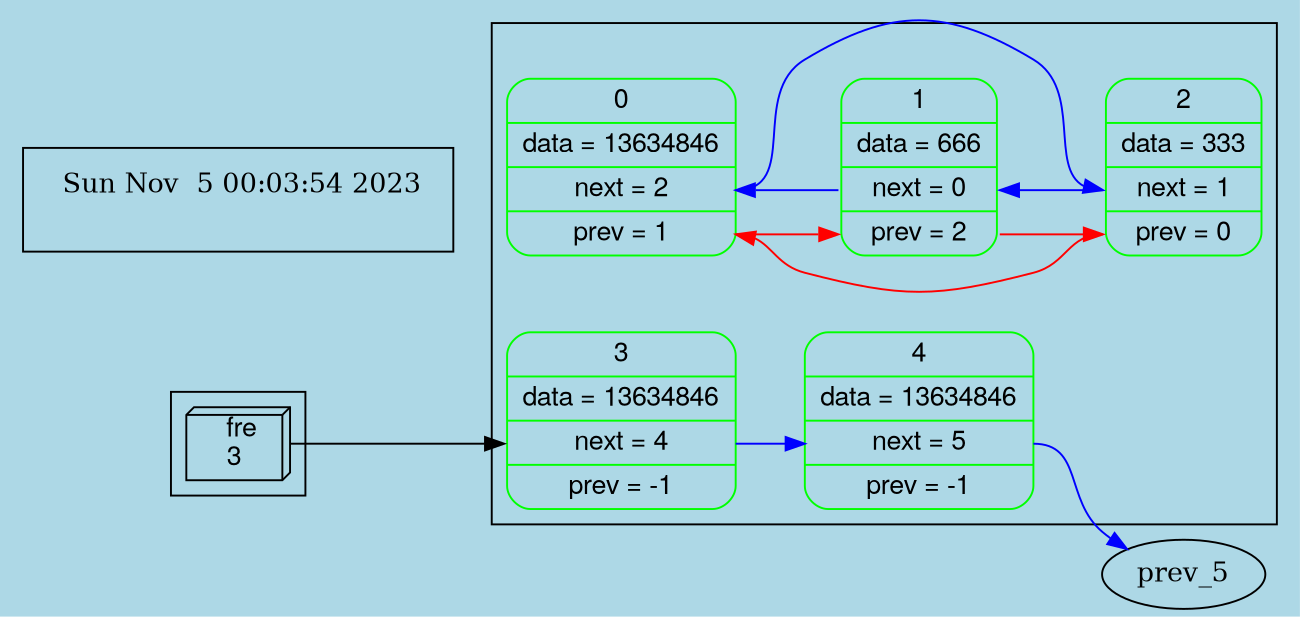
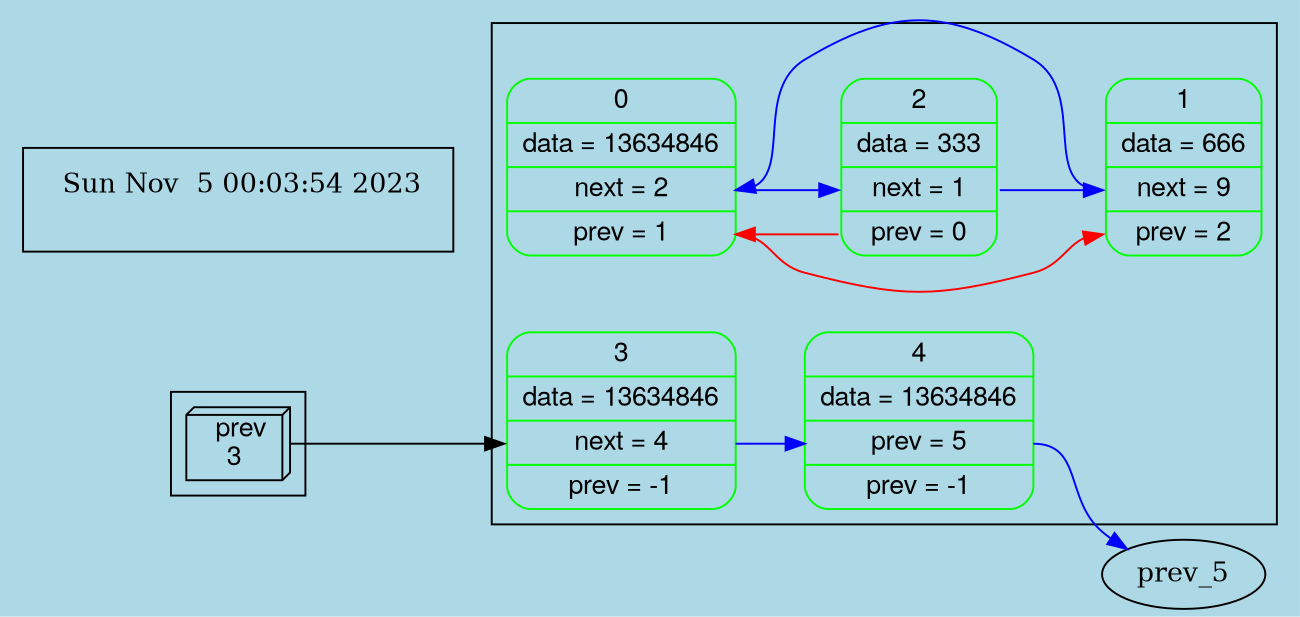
  digraph {
    bgcolor=lightblue
    rankdir=LR
    node [color=green fontname="Helvetica, Arial, sans-serif" shape=record style=rounded]
    edge [color=blue headport=fnext tailport=fnext]
    n1 [label=" 0 | data = 13634846 | <fnext> next = 2 | <fprev> prev = 1 "]
-   n2 [label=" 1 | data = 666 | <fnext> next = 0 | <fprev> prev = 2 "]
+   n2 [label=" 1 | data = 666 | <fnext> next = 9 | <fprev> prev = 2 "]
    n3 [label=" 2 | data = 333 | <fnext> next = 1 | <fprev> prev = 0 "]
    n4 [label=" 3 | data = 13634846 | <fnext> next = 4 | <fprev> prev = -1 "]
-   n5 [label=" 4 | data = 13634846 | <fnext> next = 5 | <fprev> prev = -1 "]
-   n6 [label=" fre\n3 " shape=box3d color="" style=""]
+   n5 [label=" 4 | data = 13634846 | <fnext> prev = 5 | <fprev> prev = -1 "]
+   n6 [label=" prev\n3 " shape=box3d color="" style=""]
    n7 [label=" Sun Nov  5 00:03:54 2023\n " shape=plaintext color="" fontname="" style=""]
    n8 [label=prev_5 color="" fontname="" shape="" style=""]
    subgraph cluster_1 {
      n1
      n2
      n3
      n4
      n5
    }
    subgraph cluster_2 {
      n6
    }
    subgraph cluster_3 {
      n7
    }
    n1 -> n2 [color=red headport=fprev tailport=fprev]
    n1 -> n3
    n2 -> n1
-   n2 -> n3 [color=red headport=fprev tailport=fprev]
    n3 -> n1 [color=red headport=fprev tailport=fprev]
    n3 -> n2
    n4 -> n5
    n5 -> n8
    n6 -> n4 [color=""]
  }
